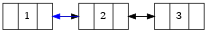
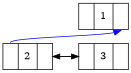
  digraph {
    rankdir=LR
    node [shape=record]
    edge [headport=ant tailport=sig]
    n1 [label="{<ant> | 1 | <sig>}"]
    n2 [label="{<ant> | 2 | <sig>}"]
    n3 [label="{<ant> | 3 | <sig>}"]
-   n1 -> n2
    n2 -> n1 [color=blue headport=sig tailport=ant]
    n2 -> n3
    n3 -> n2 [color=black headport=sig tailport=ant]
  }
